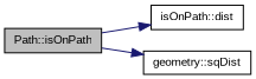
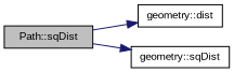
  digraph {
    fontname="Liberation Sans"
    rankdir=LR
    node [color=black fillcolor=white fontname="Liberation Sans" fontsize=10 shape=record style=filled]
    edge [color=midnightblue fontname="Liberation Sans" fontsize=10 labelfontname=Helvetica labelfontsize=10 style=solid]
-   n1 [fillcolor=grey75 fontcolor=black height=0.2 label="Path::isOnPath" width=0.4]
-   n2 [height=0.2 label="isOnPath::dist" width=0.4]
+   n1 [fillcolor=grey75 fontcolor=black height=0.2 label="Path::sqDist" width=0.4]
+   n2 [height=0.2 label="geometry::dist" width=0.4]
    n3 [height=0.2 label="geometry::sqDist" width=0.4]
    n1 -> n2
    n1 -> n3
  }
